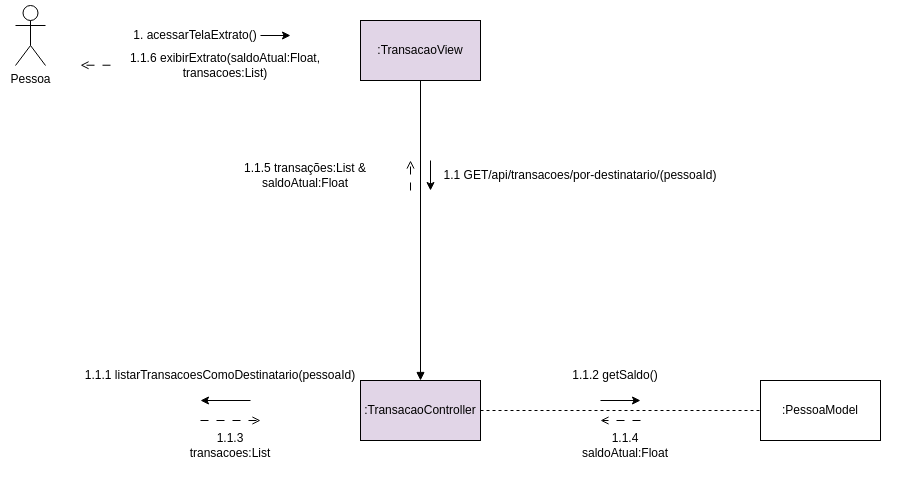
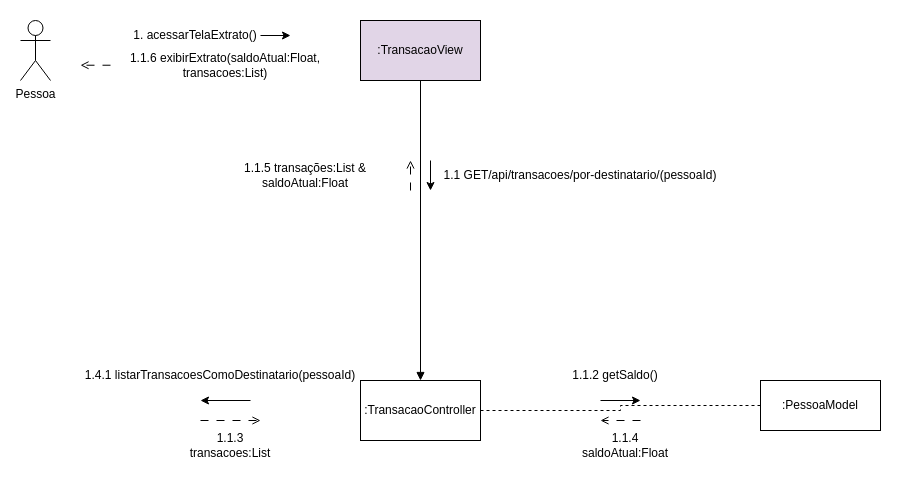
  <mxCell id="0" />
  <mxCell id="1" parent="0" />
- <mxCell id="2" value="Pessoa" style="shape=umlActor;verticalLabelPosition=bottom;verticalAlign=top;html=1;outlineConnect=0;" vertex="1" parent="1"><mxGeometry x="15" y="5" width="30" height="60" as="geometry" /></mxCell>
+ <mxCell id="2" value="Pessoa" style="shape=umlActor;verticalLabelPosition=bottom;verticalAlign=top;html=1;outlineConnect=0;" vertex="1" parent="1"><mxGeometry x="20" y="20" width="30" height="60" as="geometry" /></mxCell>
  <mxCell id="3" style="edgeStyle=orthogonalEdgeStyle;rounded=0;orthogonalLoop=1;jettySize=auto;html=1;endArrow=block;startFill=0;" edge="1" parent="1" source="4" target="5"><mxGeometry relative="1" as="geometry" /></mxCell>
  <mxCell id="4" value=":TransacaoView" style="rounded=0;whiteSpace=wrap;html=1;fillColor=#e1d5e7;" vertex="1" parent="1"><mxGeometry x="360" y="20" width="120" height="60" as="geometry" /></mxCell>
- <mxCell id="5" value=":TransacaoController" style="rounded=0;whiteSpace=wrap;html=1;fillColor=#e1d5e7;" vertex="1" parent="1"><mxGeometry x="360" y="380" width="120" height="60" as="geometry" /></mxCell>
+ <mxCell id="5" value=":TransacaoController" style="rounded=0;whiteSpace=wrap;html=1;" vertex="1" parent="1"><mxGeometry x="360" y="380" width="120" height="60" as="geometry" /></mxCell>
  <mxCell id="6" style="edgeStyle=orthogonalEdgeStyle;rounded=0;orthogonalLoop=1;jettySize=auto;html=1;endArrow=none;startFill=0;exitX=1;exitY=0.5;exitDx=0;exitDy=0;dashed=1;" edge="1" parent="1" source="5" target="7"><mxGeometry relative="1" as="geometry" /></mxCell>
- <mxCell id="7" value=":PessoaModel" style="rounded=0;whiteSpace=wrap;html=1;" vertex="1" parent="1"><mxGeometry x="760" y="380" width="120" height="60" as="geometry" /></mxCell>
+ <mxCell id="7" value=":PessoaModel" style="rounded=0;whiteSpace=wrap;html=1;" vertex="1" parent="1"><mxGeometry x="760" y="380" width="120" height="50" as="geometry" /></mxCell>
  <mxCell id="8" value="1. acessarTelaExtrato()" style="text;html=1;align=center;verticalAlign=middle;whiteSpace=wrap;rounded=0;" vertex="1" parent="1"><mxGeometry x="130" y="20" width="130" height="30" as="geometry" /></mxCell>
  <mxCell id="9" value="" style="endArrow=classic;html=1;rounded=0;exitX=1;exitY=0.5;exitDx=0;exitDy=0;" edge="1" parent="1" source="8"><mxGeometry width="50" height="50" relative="1" as="geometry"><mxPoint x="290" y="180" as="sourcePoint" /><mxPoint x="290" y="35" as="targetPoint" /></mxGeometry></mxCell>
  <mxCell id="10" value="1.1 GET/api/transacoes/por-destinatario/(pessoaId)" style="text;html=1;align=center;verticalAlign=middle;whiteSpace=wrap;rounded=0;" vertex="1" parent="1"><mxGeometry x="440" y="160" width="280" height="30" as="geometry" /></mxCell>
  <mxCell id="11" value="" style="endArrow=classic;html=1;rounded=0;" edge="1" parent="1"><mxGeometry width="50" height="50" relative="1" as="geometry"><mxPoint x="430" y="160" as="sourcePoint" /><mxPoint x="430" y="190" as="targetPoint" /></mxGeometry></mxCell>
- <mxCell id="12" value="1.1.1 listarTransacoesComoDestinatario(pessoaId)" style="text;html=1;align=center;verticalAlign=middle;whiteSpace=wrap;rounded=0;" vertex="1" parent="1"><mxGeometry x="80" y="360" width="280" height="30" as="geometry" /></mxCell>
+ <mxCell id="12" value="1.4.1 listarTransacoesComoDestinatario(pessoaId)" style="text;html=1;align=center;verticalAlign=middle;whiteSpace=wrap;rounded=0;" vertex="1" parent="1"><mxGeometry x="80" y="360" width="280" height="30" as="geometry" /></mxCell>
  <mxCell id="13" value="" style="endArrow=classic;html=1;rounded=0;" edge="1" parent="1"><mxGeometry width="50" height="50" relative="1" as="geometry"><mxPoint x="250" y="400" as="sourcePoint" /><mxPoint x="200" y="400" as="targetPoint" /></mxGeometry></mxCell>
  <mxCell id="14" value="1.1.3 transacoes:List" style="text;html=1;align=center;verticalAlign=middle;whiteSpace=wrap;rounded=0;" vertex="1" parent="1"><mxGeometry x="180" y="430" width="100" height="30" as="geometry" /></mxCell>
  <mxCell id="15" value="" style="endArrow=open;html=1;rounded=0;endFill=0;dashed=1;dashPattern=8 8;" edge="1" parent="1"><mxGeometry width="50" height="50" relative="1" as="geometry"><mxPoint x="640" y="420" as="sourcePoint" /><mxPoint x="600" y="420" as="targetPoint" /></mxGeometry></mxCell>
  <mxCell id="16" value="1.1.5 transações:List &amp;amp; saldoAtual:Float" style="text;html=1;align=center;verticalAlign=middle;whiteSpace=wrap;rounded=0;" vertex="1" parent="1"><mxGeometry x="210" y="160" width="190" height="30" as="geometry" /></mxCell>
  <mxCell id="17" value="" style="endArrow=open;html=1;rounded=0;endFill=0;dashed=1;dashPattern=8 8;" edge="1" parent="1"><mxGeometry width="50" height="50" relative="1" as="geometry"><mxPoint x="410" y="190" as="sourcePoint" /><mxPoint x="410" y="160" as="targetPoint" /></mxGeometry></mxCell>
  <mxCell id="18" value="1.1.4 saldoAtual:Float" style="text;html=1;align=center;verticalAlign=middle;whiteSpace=wrap;rounded=0;" vertex="1" parent="1"><mxGeometry x="580" y="430" width="90" height="30" as="geometry" /></mxCell>
  <mxCell id="19" value="" style="endArrow=open;html=1;rounded=0;endFill=0;dashed=1;dashPattern=8 8;" edge="1" parent="1"><mxGeometry width="50" height="50" relative="1" as="geometry"><mxPoint x="200" y="420" as="sourcePoint" /><mxPoint x="260" y="420" as="targetPoint" /></mxGeometry></mxCell>
  <mxCell id="20" value="1.1.6 exibirExtrato(saldoAtual:Float, transacoes:List)" style="text;html=1;align=center;verticalAlign=middle;whiteSpace=wrap;rounded=0;" vertex="1" parent="1"><mxGeometry x="110" y="50" width="230" height="30" as="geometry" /></mxCell>
  <mxCell id="21" value="" style="endArrow=open;html=1;rounded=0;endFill=0;dashed=1;dashPattern=8 8;" edge="1" parent="1"><mxGeometry width="50" height="50" relative="1" as="geometry"><mxPoint x="110" y="64.72" as="sourcePoint" /><mxPoint x="80" y="64.72" as="targetPoint" /></mxGeometry></mxCell>
  <mxCell id="22" value="" style="endArrow=classic;html=1;rounded=0;" edge="1" parent="1"><mxGeometry width="50" height="50" relative="1" as="geometry"><mxPoint x="600" y="400" as="sourcePoint" /><mxPoint x="640" y="400" as="targetPoint" /></mxGeometry></mxCell>
  <mxCell id="23" value="1.1.2 getSaldo()" style="text;html=1;align=center;verticalAlign=middle;whiteSpace=wrap;rounded=0;" vertex="1" parent="1"><mxGeometry x="570" y="360" width="90" height="30" as="geometry" /></mxCell>
